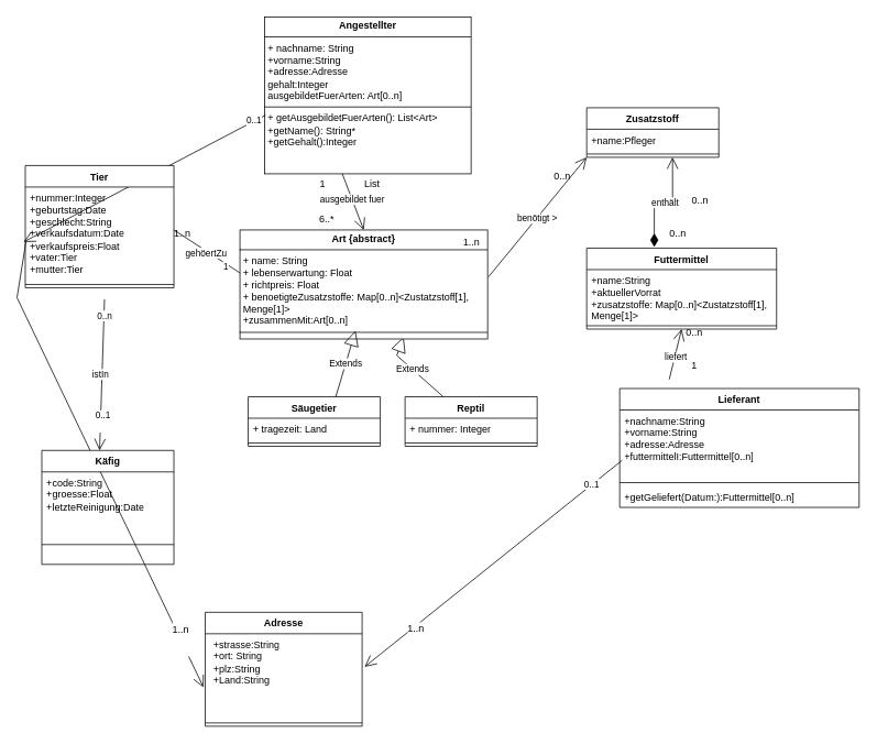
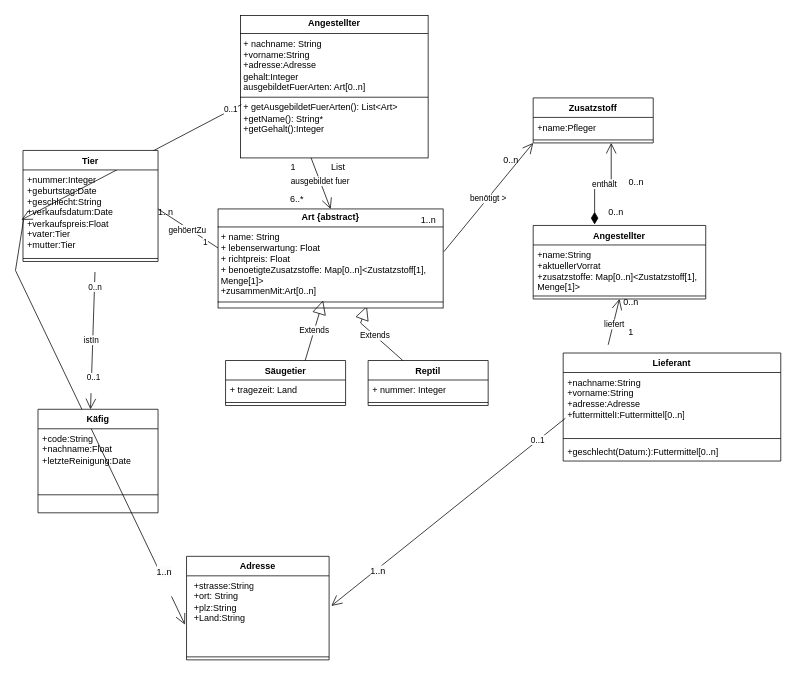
  <mxCell id="0" />
  <mxCell id="1" parent="0" />
  <mxCell id="2" value="Säugetier" style="swimlane;fontStyle=1;align=center;verticalAlign=top;childLayout=stackLayout;horizontal=1;startSize=26;horizontalStack=0;resizeParent=1;resizeParentMax=0;resizeLast=0;collapsible=1;marginBottom=0;whiteSpace=wrap;html=1;" parent="1" vertex="1"><mxGeometry x="300" y="480" width="160" height="60" as="geometry" /></mxCell>
  <mxCell id="3" value="+ tragezeit: Land" style="text;strokeColor=none;fillColor=none;align=left;verticalAlign=top;spacingLeft=4;spacingRight=4;overflow=hidden;rotatable=0;points=[[0,0.5],[1,0.5]];portConstraint=eastwest;whiteSpace=wrap;html=1;" parent="2" vertex="1"><mxGeometry y="26" width="160" height="26" as="geometry" /></mxCell>
  <mxCell id="4" value="" style="line;strokeWidth=1;fillColor=none;align=left;verticalAlign=middle;spacingTop=-1;spacingLeft=3;spacingRight=3;rotatable=0;labelPosition=right;points=[];portConstraint=eastwest;strokeColor=inherit;" parent="2" vertex="1"><mxGeometry y="52" width="160" height="8" as="geometry" /></mxCell>
  <mxCell id="5" value="Reptil" style="swimlane;fontStyle=1;align=center;verticalAlign=top;childLayout=stackLayout;horizontal=1;startSize=26;horizontalStack=0;resizeParent=1;resizeParentMax=0;resizeLast=0;collapsible=1;marginBottom=0;whiteSpace=wrap;html=1;" parent="1" vertex="1"><mxGeometry x="490" y="480" width="160" height="60" as="geometry" /></mxCell>
  <mxCell id="6" value="+ nummer: Integer" style="text;strokeColor=none;fillColor=none;align=left;verticalAlign=top;spacingLeft=4;spacingRight=4;overflow=hidden;rotatable=0;points=[[0,0.5],[1,0.5]];portConstraint=eastwest;whiteSpace=wrap;html=1;" parent="5" vertex="1"><mxGeometry y="26" width="160" height="26" as="geometry" /></mxCell>
  <mxCell id="7" value="" style="line;strokeWidth=1;fillColor=none;align=left;verticalAlign=middle;spacingTop=-1;spacingLeft=3;spacingRight=3;rotatable=0;labelPosition=right;points=[];portConstraint=eastwest;strokeColor=inherit;" parent="5" vertex="1"><mxGeometry y="52" width="160" height="8" as="geometry" /></mxCell>
  <mxCell id="8" value="Extends" style="endArrow=block;endSize=16;endFill=0;html=1;rounded=0;entryX=0.661;entryY=0.982;entryDx=0;entryDy=0;entryPerimeter=0;" parent="1" source="5" target="9" edge="1"><mxGeometry width="160" relative="1" as="geometry"><mxPoint x="514.96" y="521.38" as="sourcePoint" /><mxPoint x="450" y="400" as="targetPoint" /><Array as="points"><mxPoint x="480" y="430" /></Array></mxGeometry></mxCell>
  <mxCell id="9" value="&lt;p style=&quot;margin:0px;margin-top:4px;text-align:center;&quot;&gt;&lt;b&gt;Art {abstract}&lt;/b&gt;&lt;/p&gt;&lt;hr size=&quot;1&quot; style=&quot;border-style:solid;&quot;&gt;&lt;p style=&quot;margin:0px;margin-left:4px;&quot;&gt;+ name: String&lt;/p&gt;&lt;p style=&quot;margin:0px;margin-left:4px;&quot;&gt;+ lebenserwartung: Float&lt;/p&gt;&lt;p style=&quot;margin:0px;margin-left:4px;&quot;&gt;+ richtpreis: Float&lt;/p&gt;&lt;p style=&quot;margin:0px;margin-left:4px;&quot;&gt;+ benoetigteZusatzstoffe:&amp;nbsp;&lt;span style=&quot;background-color: transparent; color: light-dark(rgb(0, 0, 0), rgb(255, 255, 255));&quot;&gt;Map[0..n]&amp;lt;Zustatzstoff[1], Menge[1]&amp;gt;&lt;/span&gt;&lt;/p&gt;&lt;p style=&quot;margin:0px;margin-left:4px;&quot;&gt;+zusammenMit:Art[0..n]&lt;/p&gt;&lt;hr size=&quot;1&quot; style=&quot;border-style:solid;&quot;&gt;&lt;p style=&quot;margin:0px;margin-left:4px;&quot;&gt;&lt;br&gt;&lt;/p&gt;" style="verticalAlign=top;align=left;overflow=fill;html=1;whiteSpace=wrap;" parent="1" vertex="1"><mxGeometry x="290" y="278" width="300" height="132" as="geometry" /></mxCell>
  <mxCell id="10" value="Extends" style="endArrow=block;endSize=16;endFill=0;html=1;rounded=0;entryX=0.5;entryY=0.143;entryDx=0;entryDy=0;entryPerimeter=0;exitX=0.663;exitY=0;exitDx=0;exitDy=0;exitPerimeter=0;" parent="1" source="2" edge="1"><mxGeometry width="160" relative="1" as="geometry"><mxPoint x="517" y="480" as="sourcePoint" /><mxPoint x="430" y="400" as="targetPoint" /></mxGeometry></mxCell>
  <mxCell id="11" value="&lt;p style=&quot;margin:0px;margin-top:4px;text-align:center;&quot;&gt;&lt;b&gt;Angestellter&lt;/b&gt;&lt;/p&gt;&lt;hr size=&quot;1&quot; style=&quot;border-style:solid;&quot;&gt;&lt;p style=&quot;margin:0px;margin-left:4px;&quot;&gt;+ nachname: String&lt;/p&gt;&lt;p style=&quot;margin:0px;margin-left:4px;&quot;&gt;+vorname:String&lt;/p&gt;&lt;p style=&quot;margin:0px;margin-left:4px;&quot;&gt;+adresse:Adresse&lt;/p&gt;&lt;p style=&quot;margin:0px;margin-left:4px;&quot;&gt;gehalt:Integer&lt;/p&gt;&lt;p style=&quot;margin:0px;margin-left:4px;&quot;&gt;ausgebildetFuerArten: Art[0..n]&lt;/p&gt;&lt;hr size=&quot;1&quot; style=&quot;border-style:solid;&quot;&gt;&lt;p style=&quot;margin:0px;margin-left:4px;&quot;&gt;+ getAusgebildetFuerArten(): List&amp;lt;Art&amp;gt;&lt;/p&gt;&lt;p style=&quot;margin:0px;margin-left:4px;&quot;&gt;+getName(): String*&lt;/p&gt;&lt;p style=&quot;margin:0px;margin-left:4px;&quot;&gt;+getGehalt():Integer&lt;/p&gt;&lt;p style=&quot;margin:0px;margin-left:4px;&quot;&gt;&lt;br&gt;&lt;/p&gt;&lt;p style=&quot;margin:0px;margin-left:4px;&quot;&gt;&lt;br&gt;&lt;/p&gt;" style="verticalAlign=top;align=left;overflow=fill;html=1;whiteSpace=wrap;" parent="1" vertex="1"><mxGeometry x="320" y="20" width="250" height="190" as="geometry" /></mxCell>
- <mxCell id="12" value="Futtermittel" style="swimlane;fontStyle=1;align=center;verticalAlign=top;childLayout=stackLayout;horizontal=1;startSize=26;horizontalStack=0;resizeParent=1;resizeParentMax=0;resizeLast=0;collapsible=1;marginBottom=0;whiteSpace=wrap;html=1;" parent="1" vertex="1"><mxGeometry x="710" y="300" width="230" height="98" as="geometry" /></mxCell>
+ <mxCell id="12" value="Angestellter" style="swimlane;fontStyle=1;align=center;verticalAlign=top;childLayout=stackLayout;horizontal=1;startSize=26;horizontalStack=0;resizeParent=1;resizeParentMax=0;resizeLast=0;collapsible=1;marginBottom=0;whiteSpace=wrap;html=1;" parent="1" vertex="1"><mxGeometry x="710" y="300" width="230" height="98" as="geometry" /></mxCell>
  <mxCell id="13" value="+name:String&lt;div&gt;+aktuellerVorrat&lt;br&gt;&lt;div&gt;+zusatzstoffe: Map[0..n]&amp;lt;Zustatzstoff[1], Menge[1]&amp;gt;&lt;/div&gt;&lt;/div&gt;" style="text;strokeColor=none;fillColor=none;align=left;verticalAlign=top;spacingLeft=4;spacingRight=4;overflow=hidden;rotatable=0;points=[[0,0.5],[1,0.5]];portConstraint=eastwest;whiteSpace=wrap;html=1;" parent="12" vertex="1"><mxGeometry y="26" width="230" height="64" as="geometry" /></mxCell>
  <mxCell id="14" value="" style="line;strokeWidth=1;fillColor=none;align=left;verticalAlign=middle;spacingTop=-1;spacingLeft=3;spacingRight=3;rotatable=0;labelPosition=right;points=[];portConstraint=eastwest;strokeColor=inherit;" parent="12" vertex="1"><mxGeometry y="90" width="230" height="8" as="geometry" /></mxCell>
  <mxCell id="15" value="Zusatzstoff" style="swimlane;fontStyle=1;align=center;verticalAlign=top;childLayout=stackLayout;horizontal=1;startSize=26;horizontalStack=0;resizeParent=1;resizeParentMax=0;resizeLast=0;collapsible=1;marginBottom=0;whiteSpace=wrap;html=1;" parent="1" vertex="1"><mxGeometry x="710" y="130" width="160" height="60" as="geometry" /></mxCell>
  <mxCell id="16" value="+name:Pfleger&lt;div&gt;&lt;br&gt;&lt;/div&gt;" style="text;strokeColor=none;fillColor=none;align=left;verticalAlign=top;spacingLeft=4;spacingRight=4;overflow=hidden;rotatable=0;points=[[0,0.5],[1,0.5]];portConstraint=eastwest;whiteSpace=wrap;html=1;" parent="15" vertex="1"><mxGeometry y="26" width="160" height="26" as="geometry" /></mxCell>
  <mxCell id="17" value="" style="line;strokeWidth=1;fillColor=none;align=left;verticalAlign=middle;spacingTop=-1;spacingLeft=3;spacingRight=3;rotatable=0;labelPosition=right;points=[];portConstraint=eastwest;strokeColor=inherit;" parent="15" vertex="1"><mxGeometry y="52" width="160" height="8" as="geometry" /></mxCell>
  <mxCell id="18" value="" style="endArrow=open;html=1;endSize=12;startArrow=diamondThin;startSize=14;startFill=1;edgeStyle=orthogonalEdgeStyle;align=left;verticalAlign=bottom;rounded=0;exitX=0.356;exitY=-0.013;exitDx=0;exitDy=0;exitPerimeter=0;entryX=0.65;entryY=1;entryDx=0;entryDy=0;entryPerimeter=0;" parent="1" source="12" target="17" edge="1"><mxGeometry x="-0.875" y="-20" relative="1" as="geometry"><mxPoint x="650" y="230" as="sourcePoint" /><mxPoint x="810" y="230" as="targetPoint" /><mxPoint as="offset" /></mxGeometry></mxCell>
  <mxCell id="19" value="enthält" style="edgeLabel;html=1;align=center;verticalAlign=middle;resizable=0;points=[];" parent="18" vertex="1" connectable="0"><mxGeometry x="0.015" y="1" relative="1" as="geometry"><mxPoint as="offset" /></mxGeometry></mxCell>
  <mxCell id="20" value="" style="endArrow=open;endFill=1;endSize=12;html=1;rounded=0;entryX=0.5;entryY=0;entryDx=0;entryDy=0;" parent="1" target="9" edge="1"><mxGeometry width="160" relative="1" as="geometry"><mxPoint x="414" y="210" as="sourcePoint" /><mxPoint x="574" y="210" as="targetPoint" /></mxGeometry></mxCell>
  <mxCell id="21" value="ausgebildet fuer" style="edgeLabel;html=1;align=center;verticalAlign=middle;resizable=0;points=[];" parent="20" vertex="1" connectable="0"><mxGeometry x="-0.089" relative="1" as="geometry"><mxPoint as="offset" /></mxGeometry></mxCell>
  <mxCell id="22" value="List&lt;div&gt;&lt;br&gt;&lt;/div&gt;" style="text;html=1;align=center;verticalAlign=middle;resizable=0;points=[];autosize=1;strokeColor=none;fillColor=none;" parent="1" vertex="1"><mxGeometry x="420" y="210" width="60" height="40" as="geometry" /></mxCell>
  <mxCell id="23" value="6..*" style="text;html=1;align=center;verticalAlign=middle;resizable=0;points=[];autosize=1;strokeColor=none;fillColor=none;" parent="1" vertex="1"><mxGeometry x="375" y="250" width="40" height="30" as="geometry" /></mxCell>
  <mxCell id="24" value="1" style="text;html=1;align=center;verticalAlign=middle;resizable=0;points=[];autosize=1;strokeColor=none;fillColor=none;" parent="1" vertex="1"><mxGeometry x="375" y="208" width="30" height="30" as="geometry" /></mxCell>
  <mxCell id="25" value="" style="endArrow=open;endFill=1;endSize=12;html=1;rounded=0;entryX=0;entryY=1;entryDx=0;entryDy=0;exitX=1.003;exitY=0.432;exitDx=0;exitDy=0;exitPerimeter=0;" parent="1" source="9" target="15" edge="1"><mxGeometry width="160" relative="1" as="geometry"><mxPoint x="550" y="320" as="sourcePoint" /><mxPoint x="710" y="320" as="targetPoint" /></mxGeometry></mxCell>
  <mxCell id="26" value="benötigt &amp;gt;" style="edgeLabel;html=1;align=center;verticalAlign=middle;resizable=0;points=[];" parent="25" vertex="1" connectable="0"><mxGeometry x="-0.024" relative="1" as="geometry"><mxPoint as="offset" /></mxGeometry></mxCell>
  <mxCell id="27" value="0..n" style="text;html=1;align=center;verticalAlign=middle;resizable=0;points=[];autosize=1;strokeColor=none;fillColor=none;" parent="1" vertex="1"><mxGeometry x="660" y="198" width="40" height="30" as="geometry" /></mxCell>
  <mxCell id="28" value="Lieferant&lt;div&gt;&lt;br&gt;&lt;/div&gt;" style="swimlane;fontStyle=1;align=center;verticalAlign=top;childLayout=stackLayout;horizontal=1;startSize=26;horizontalStack=0;resizeParent=1;resizeParentMax=0;resizeLast=0;collapsible=1;marginBottom=0;whiteSpace=wrap;html=1;" parent="1" vertex="1"><mxGeometry x="750" y="470" width="290" height="144" as="geometry" /></mxCell>
  <mxCell id="29" value="+nachname:String&lt;div&gt;+vorname:String&lt;/div&gt;&lt;div&gt;+adresse:Adresse&lt;/div&gt;&lt;div&gt;+futtermittelI:Futtermittel[0..n]&lt;/div&gt;&lt;div&gt;&lt;br&gt;&lt;/div&gt;&lt;div&gt;&lt;br&gt;&lt;/div&gt;" style="text;strokeColor=none;fillColor=none;align=left;verticalAlign=top;spacingLeft=4;spacingRight=4;overflow=hidden;rotatable=0;points=[[0,0.5],[1,0.5]];portConstraint=eastwest;whiteSpace=wrap;html=1;" parent="28" vertex="1"><mxGeometry y="26" width="290" height="84" as="geometry" /></mxCell>
  <mxCell id="30" value="" style="line;strokeWidth=1;fillColor=none;align=left;verticalAlign=middle;spacingTop=-1;spacingLeft=3;spacingRight=3;rotatable=0;labelPosition=right;points=[];portConstraint=eastwest;strokeColor=inherit;" parent="28" vertex="1"><mxGeometry y="110" width="290" height="8" as="geometry" /></mxCell>
- <mxCell id="31" value="+getGeliefert(Datum:):Futtermittel[0..n]" style="text;strokeColor=none;fillColor=none;align=left;verticalAlign=top;spacingLeft=4;spacingRight=4;overflow=hidden;rotatable=0;points=[[0,0.5],[1,0.5]];portConstraint=eastwest;whiteSpace=wrap;html=1;" parent="28" vertex="1"><mxGeometry y="118" width="290" height="26" as="geometry" /></mxCell>
+ <mxCell id="31" value="+geschlecht(Datum:):Futtermittel[0..n]" style="text;strokeColor=none;fillColor=none;align=left;verticalAlign=top;spacingLeft=4;spacingRight=4;overflow=hidden;rotatable=0;points=[[0,0.5],[1,0.5]];portConstraint=eastwest;whiteSpace=wrap;html=1;" parent="28" vertex="1"><mxGeometry y="118" width="290" height="26" as="geometry" /></mxCell>
  <mxCell id="32" value="Adresse" style="swimlane;fontStyle=1;align=center;verticalAlign=top;childLayout=stackLayout;horizontal=1;startSize=26;horizontalStack=0;resizeParent=1;resizeParentMax=0;resizeLast=0;collapsible=1;marginBottom=0;whiteSpace=wrap;html=1;" parent="1" vertex="1"><mxGeometry x="248" y="741" width="190" height="138" as="geometry" /></mxCell>
  <mxCell id="33" value="&lt;p style=&quot;margin: 0px 0px 0px 4px;&quot;&gt;+strasse:String&lt;/p&gt;&lt;p style=&quot;margin: 0px 0px 0px 4px;&quot;&gt;&lt;span style=&quot;background-color: transparent; color: light-dark(rgb(0, 0, 0), rgb(255, 255, 255));&quot;&gt;+ort: String&lt;/span&gt;&lt;/p&gt;&lt;p style=&quot;margin: 0px 0px 0px 4px;&quot;&gt;+plz:String&lt;/p&gt;&lt;p style=&quot;margin: 0px 0px 0px 4px;&quot;&gt;+Land:String&lt;/p&gt;" style="text;strokeColor=none;fillColor=none;align=left;verticalAlign=top;spacingLeft=4;spacingRight=4;overflow=hidden;rotatable=0;points=[[0,0.5],[1,0.5]];portConstraint=eastwest;whiteSpace=wrap;html=1;" parent="32" vertex="1"><mxGeometry y="26" width="190" height="104" as="geometry" /></mxCell>
  <mxCell id="34" value="" style="line;strokeWidth=1;fillColor=none;align=left;verticalAlign=middle;spacingTop=-1;spacingLeft=3;spacingRight=3;rotatable=0;labelPosition=right;points=[];portConstraint=eastwest;strokeColor=inherit;" parent="32" vertex="1"><mxGeometry y="130" width="190" height="8" as="geometry" /></mxCell>
  <mxCell id="35" value="" style="endArrow=open;endFill=1;endSize=12;html=1;rounded=0;exitX=0.004;exitY=0.626;exitDx=0;exitDy=0;exitPerimeter=0;entryX=-0.011;entryY=0.625;entryDx=0;entryDy=0;entryPerimeter=0;" parent="1" source="52" target="33" edge="1"><mxGeometry width="160" relative="1" as="geometry"><mxPoint x="40" y="450" as="sourcePoint" /><mxPoint x="200" y="450" as="targetPoint" /><Array as="points"><mxPoint x="20" y="360" /></Array></mxGeometry></mxCell>
  <mxCell id="36" value="&#10;&lt;span style=&quot;color: rgb(0, 0, 0); font-family: Helvetica; font-size: 12px; font-style: normal; font-variant-ligatures: normal; font-variant-caps: normal; font-weight: 400; letter-spacing: normal; orphans: 2; text-align: center; text-indent: 0px; text-transform: none; widows: 2; word-spacing: 0px; -webkit-text-stroke-width: 0px; white-space: nowrap; background-color: rgb(251, 251, 251); text-decoration-thickness: initial; text-decoration-style: initial; text-decoration-color: initial; display: inline !important; float: none;&quot;&gt;1..n&lt;/span&gt;&#10;&#10;" style="edgeLabel;html=1;align=center;verticalAlign=middle;resizable=0;points=[];" parent="35" vertex="1" connectable="0"><mxGeometry x="0.762" y="2" relative="1" as="geometry"><mxPoint as="offset" /></mxGeometry></mxCell>
  <mxCell id="37" value="" style="endArrow=open;endFill=1;endSize=12;html=1;rounded=0;entryX=1.016;entryY=0.385;entryDx=0;entryDy=0;entryPerimeter=0;exitX=0.01;exitY=0.726;exitDx=0;exitDy=0;exitPerimeter=0;" parent="1" source="29" target="33" edge="1"><mxGeometry width="160" relative="1" as="geometry"><mxPoint x="710" y="550" as="sourcePoint" /><mxPoint x="870" y="550" as="targetPoint" /></mxGeometry></mxCell>
  <mxCell id="38" value="&lt;span style=&quot;font-size: 12px; background-color: rgb(251, 251, 251);&quot;&gt;1..n&lt;/span&gt;" style="edgeLabel;html=1;align=center;verticalAlign=middle;resizable=0;points=[];" parent="37" vertex="1" connectable="0"><mxGeometry x="0.618" y="2" relative="1" as="geometry"><mxPoint as="offset" /></mxGeometry></mxCell>
  <mxCell id="39" value="0..1" style="edgeLabel;html=1;align=center;verticalAlign=middle;resizable=0;points=[];" parent="37" vertex="1" connectable="0"><mxGeometry x="-0.767" y="-1" relative="1" as="geometry"><mxPoint as="offset" /></mxGeometry></mxCell>
  <mxCell id="40" value="1..n" style="text;html=1;align=center;verticalAlign=middle;resizable=0;points=[];autosize=1;strokeColor=none;fillColor=none;" parent="1" vertex="1"><mxGeometry x="550" y="278" width="40" height="30" as="geometry" /></mxCell>
  <mxCell id="41" value="" style="endArrow=open;endFill=1;endSize=12;html=1;rounded=0;entryX=0.5;entryY=1;entryDx=0;entryDy=0;" parent="1" target="12" edge="1"><mxGeometry width="160" relative="1" as="geometry"><mxPoint x="810" y="459" as="sourcePoint" /><mxPoint x="970" y="459" as="targetPoint" /></mxGeometry></mxCell>
  <mxCell id="42" value="liefert" style="edgeLabel;html=1;align=center;verticalAlign=middle;resizable=0;points=[];" parent="41" vertex="1" connectable="0"><mxGeometry x="-0.07" y="-1" relative="1" as="geometry"><mxPoint as="offset" /></mxGeometry></mxCell>
  <mxCell id="43" value="1" style="text;html=1;align=center;verticalAlign=middle;resizable=0;points=[];autosize=1;strokeColor=none;fillColor=none;" parent="1" vertex="1"><mxGeometry x="825" y="428" width="30" height="30" as="geometry" /></mxCell>
  <mxCell id="44" value="0..n" style="text;html=1;align=center;verticalAlign=middle;resizable=0;points=[];autosize=1;strokeColor=none;fillColor=none;" parent="1" vertex="1"><mxGeometry x="820" y="388" width="40" height="30" as="geometry" /></mxCell>
  <mxCell id="45" value="0..n" style="text;html=1;align=center;verticalAlign=middle;resizable=0;points=[];autosize=1;strokeColor=none;fillColor=none;" parent="1" vertex="1"><mxGeometry x="800" y="268" width="40" height="30" as="geometry" /></mxCell>
  <mxCell id="46" value="0..n" style="text;html=1;align=center;verticalAlign=middle;resizable=0;points=[];autosize=1;strokeColor=none;fillColor=none;" parent="1" vertex="1"><mxGeometry x="827" y="228" width="40" height="30" as="geometry" /></mxCell>
  <mxCell id="47" value="Käfig&lt;div&gt;&lt;br&gt;&lt;/div&gt;" style="swimlane;fontStyle=1;align=center;verticalAlign=top;childLayout=stackLayout;horizontal=1;startSize=26;horizontalStack=0;resizeParent=1;resizeParentMax=0;resizeLast=0;collapsible=1;marginBottom=0;whiteSpace=wrap;html=1;" parent="1" vertex="1"><mxGeometry x="50" y="545" width="160" height="138" as="geometry" /></mxCell>
- <mxCell id="48" value="+code:String&lt;div&gt;+groesse:Float&lt;/div&gt;&lt;div&gt;+letzteReinigung:Date&lt;/div&gt;" style="text;strokeColor=none;fillColor=none;align=left;verticalAlign=top;spacingLeft=4;spacingRight=4;overflow=hidden;rotatable=0;points=[[0,0.5],[1,0.5]];portConstraint=eastwest;whiteSpace=wrap;html=1;" parent="47" vertex="1"><mxGeometry y="26" width="160" height="64" as="geometry" /></mxCell>
+ <mxCell id="48" value="+code:String&lt;div&gt;+nachname:Float&lt;/div&gt;&lt;div&gt;+letzteReinigung:Date&lt;/div&gt;" style="text;strokeColor=none;fillColor=none;align=left;verticalAlign=top;spacingLeft=4;spacingRight=4;overflow=hidden;rotatable=0;points=[[0,0.5],[1,0.5]];portConstraint=eastwest;whiteSpace=wrap;html=1;" parent="47" vertex="1"><mxGeometry y="26" width="160" height="64" as="geometry" /></mxCell>
  <mxCell id="49" value="" style="line;strokeWidth=1;fillColor=none;align=left;verticalAlign=middle;spacingTop=-1;spacingLeft=3;spacingRight=3;rotatable=0;labelPosition=right;points=[];portConstraint=eastwest;strokeColor=inherit;" parent="47" vertex="1"><mxGeometry y="90" width="160" height="48" as="geometry" /></mxCell>
  <mxCell id="50" value="" style="endArrow=open;endFill=1;endSize=12;html=1;rounded=0;exitX=0.004;exitY=0.626;exitDx=0;exitDy=0;exitPerimeter=0;entryX=-0.011;entryY=0.625;entryDx=0;entryDy=0;entryPerimeter=0;" parent="1" source="11" target="52" edge="1"><mxGeometry width="160" relative="1" as="geometry"><mxPoint x="321" y="139" as="sourcePoint" /><mxPoint x="248" y="831" as="targetPoint" /><Array as="points" /></mxGeometry></mxCell>
  <mxCell id="51" value="0..1" style="edgeLabel;html=1;align=center;verticalAlign=middle;resizable=0;points=[];" parent="50" vertex="1" connectable="0"><mxGeometry x="-0.91" y="-2" relative="1" as="geometry"><mxPoint as="offset" /></mxGeometry></mxCell>
  <mxCell id="52" value="Tier" style="swimlane;fontStyle=1;align=center;verticalAlign=top;childLayout=stackLayout;horizontal=1;startSize=26;horizontalStack=0;resizeParent=1;resizeParentMax=0;resizeLast=0;collapsible=1;marginBottom=0;whiteSpace=wrap;html=1;" parent="1" vertex="1"><mxGeometry x="30" y="200" width="180" height="148" as="geometry" /></mxCell>
  <mxCell id="53" value="+nummer:Integer&lt;div&gt;+geburtstag:Date&lt;/div&gt;&lt;div&gt;+geschlecht:String&lt;/div&gt;&lt;div&gt;+verkaufsdatum:Date&lt;/div&gt;&lt;div&gt;+verkaufspreis:Float&lt;/div&gt;&lt;div&gt;+vater:Tier&lt;/div&gt;&lt;div&gt;+mutter:Tier&lt;br&gt;&lt;div&gt;&lt;br&gt;&lt;/div&gt;&lt;/div&gt;" style="text;strokeColor=none;fillColor=none;align=left;verticalAlign=top;spacingLeft=4;spacingRight=4;overflow=hidden;rotatable=0;points=[[0,0.5],[1,0.5]];portConstraint=eastwest;whiteSpace=wrap;html=1;" parent="52" vertex="1"><mxGeometry y="26" width="180" height="114" as="geometry" /></mxCell>
  <mxCell id="54" value="" style="line;strokeWidth=1;fillColor=none;align=left;verticalAlign=middle;spacingTop=-1;spacingLeft=3;spacingRight=3;rotatable=0;labelPosition=right;points=[];portConstraint=eastwest;strokeColor=inherit;" parent="52" vertex="1"><mxGeometry y="140" width="180" height="8" as="geometry" /></mxCell>
  <mxCell id="55" value="" style="endArrow=open;endFill=1;endSize=12;html=1;rounded=0;exitX=0.422;exitY=0.5;exitDx=0;exitDy=0;exitPerimeter=0;" parent="1" edge="1"><mxGeometry width="160" relative="1" as="geometry"><mxPoint x="125.96" y="362" as="sourcePoint" /><mxPoint x="120" y="545" as="targetPoint" /></mxGeometry></mxCell>
  <mxCell id="56" value="istIn" style="edgeLabel;html=1;align=center;verticalAlign=middle;resizable=0;points=[];" parent="55" vertex="1" connectable="0"><mxGeometry x="-0.005" y="-2" relative="1" as="geometry"><mxPoint as="offset" /></mxGeometry></mxCell>
  <mxCell id="57" value="0..1&lt;div&gt;&lt;br&gt;&lt;/div&gt;" style="edgeLabel;html=1;align=center;verticalAlign=middle;resizable=0;points=[];" parent="55" vertex="1" connectable="0"><mxGeometry x="0.617" y="2" relative="1" as="geometry"><mxPoint as="offset" /></mxGeometry></mxCell>
  <mxCell id="58" value="0..n" style="edgeLabel;html=1;align=center;verticalAlign=middle;resizable=0;points=[];" parent="55" vertex="1" connectable="0"><mxGeometry x="-0.781" relative="1" as="geometry"><mxPoint as="offset" /></mxGeometry></mxCell>
  <mxCell id="59" value="" style="endArrow=none;html=1;rounded=0;entryX=0;entryY=0.394;entryDx=0;entryDy=0;entryPerimeter=0;" parent="1" target="9" edge="1"><mxGeometry width="50" height="50" relative="1" as="geometry"><mxPoint x="210" y="278" as="sourcePoint" /><mxPoint x="260" y="228" as="targetPoint" /></mxGeometry></mxCell>
  <mxCell id="60" value="1" style="edgeLabel;html=1;align=center;verticalAlign=middle;resizable=0;points=[];" parent="59" vertex="1" connectable="0"><mxGeometry x="0.592" y="-3" relative="1" as="geometry"><mxPoint as="offset" /></mxGeometry></mxCell>
  <mxCell id="61" value="gehöertZu" style="edgeLabel;html=1;align=center;verticalAlign=middle;resizable=0;points=[];" parent="59" vertex="1" connectable="0"><mxGeometry x="-0.024" y="-2" relative="1" as="geometry"><mxPoint as="offset" /></mxGeometry></mxCell>
  <mxCell id="62" value="1..n" style="text;html=1;align=center;verticalAlign=middle;resizable=0;points=[];autosize=1;strokeColor=none;fillColor=none;" parent="1" vertex="1"><mxGeometry x="200" y="268" width="40" height="30" as="geometry" /></mxCell>
